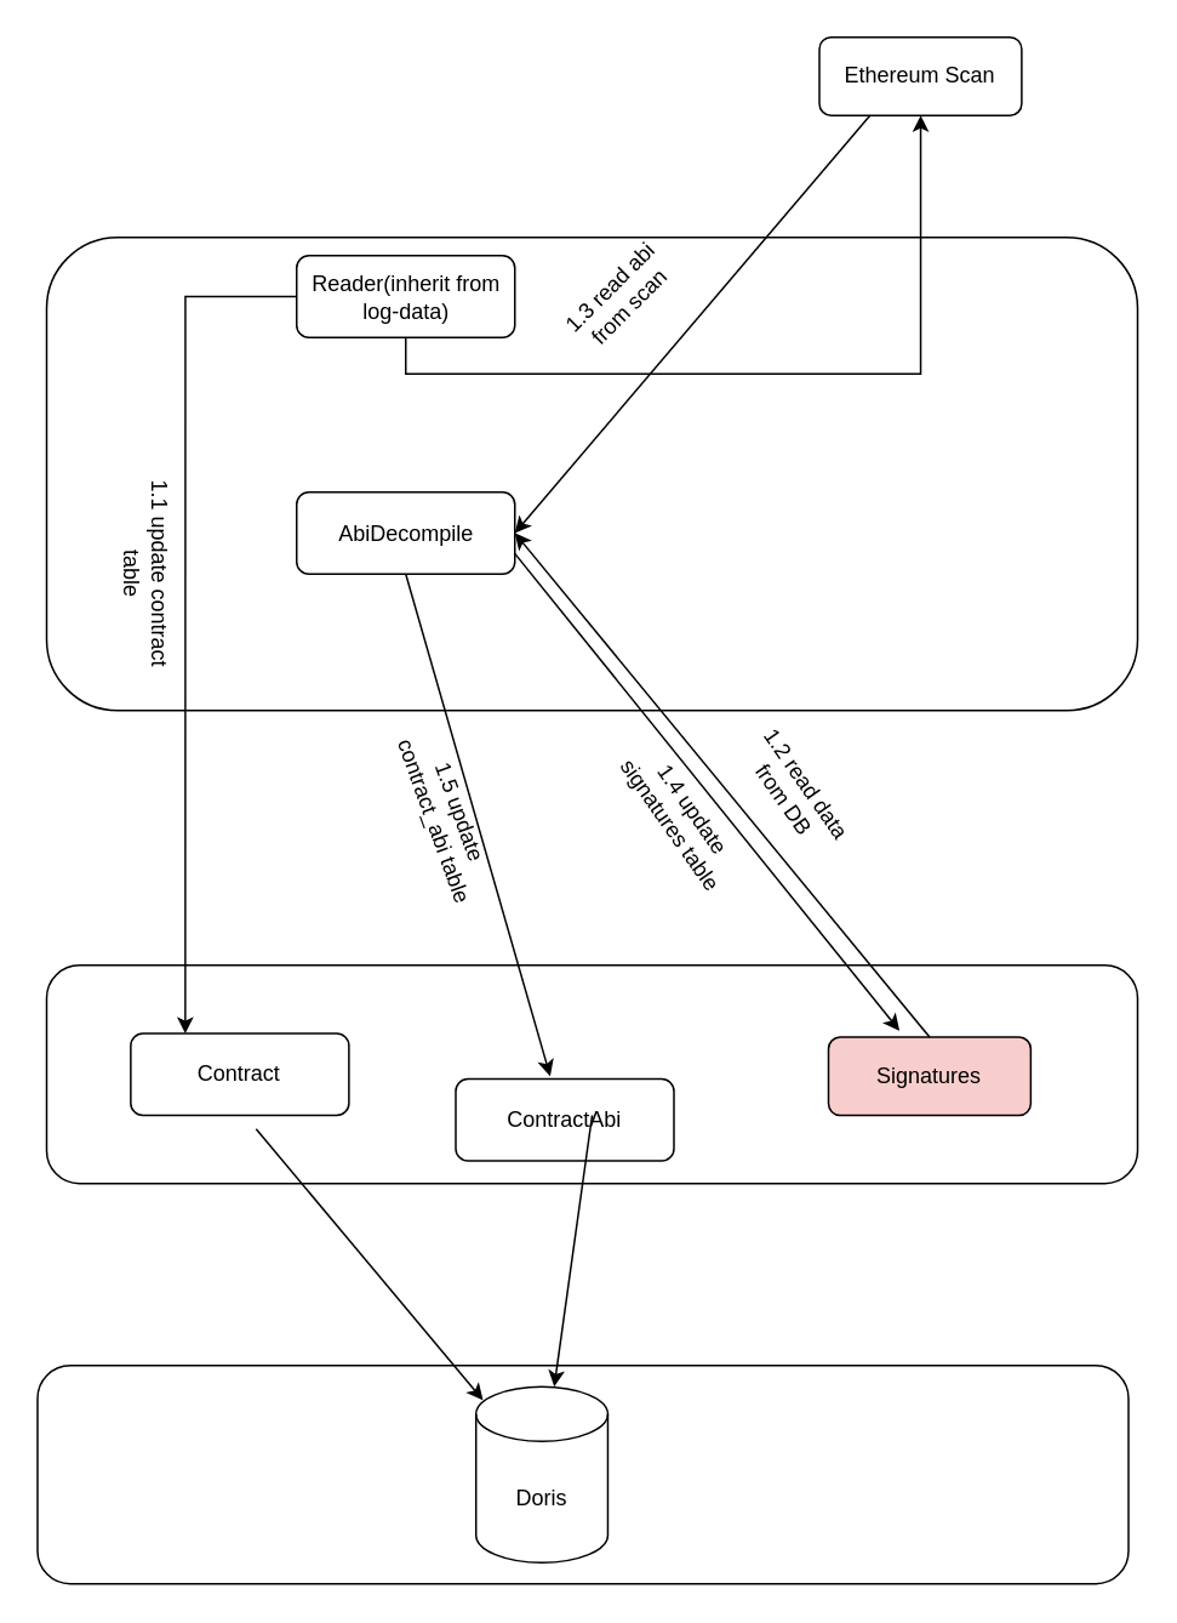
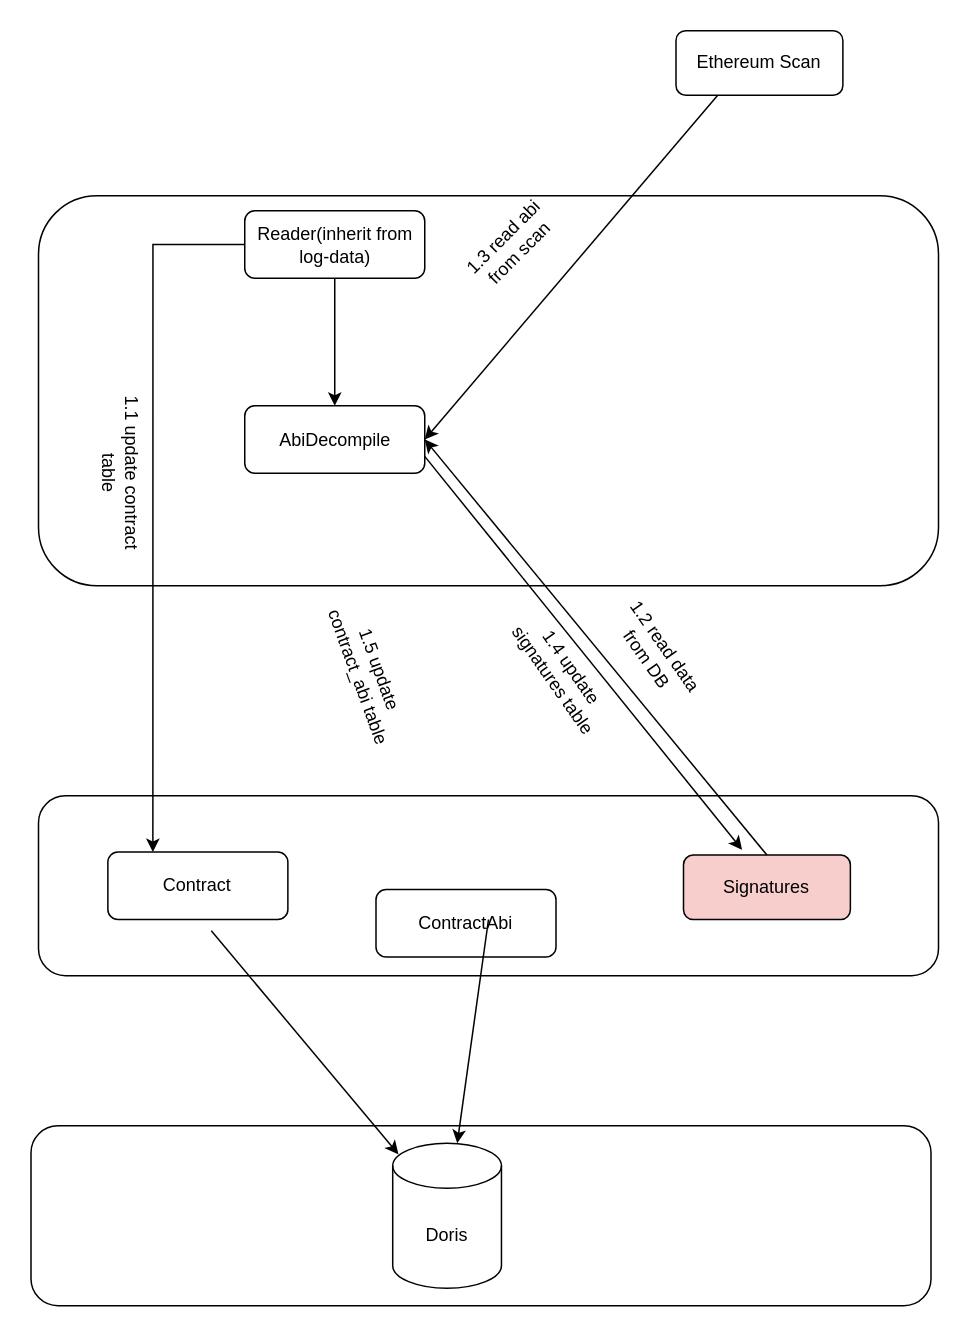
  <mxCell id="0" />
  <mxCell id="1" parent="0" />
  <mxCell id="2" value="" style="rounded=1;whiteSpace=wrap;html=1;" vertex="1" parent="1"><mxGeometry x="20" y="750" width="600" height="120" as="geometry" /></mxCell>
  <mxCell id="3" value="Doris" style="shape=cylinder3;whiteSpace=wrap;html=1;boundedLbl=1;backgroundOutline=1;size=15;" vertex="1" parent="1"><mxGeometry x="261.14" y="761.67" width="72.5" height="96.67" as="geometry" /></mxCell>
  <mxCell id="4" value="" style="rounded=1;whiteSpace=wrap;html=1;" vertex="1" parent="1"><mxGeometry x="25" y="530" width="600" height="120" as="geometry" /></mxCell>
  <mxCell id="5" value="Signatures" style="rounded=1;whiteSpace=wrap;html=1;fillColor=#f8cecc;" vertex="1" parent="4"><mxGeometry x="430" y="39.52" width="111.25" height="42.98" as="geometry" /></mxCell>
  <mxCell id="6" value="ContractAbi" style="rounded=1;whiteSpace=wrap;html=1;" vertex="1" parent="4"><mxGeometry x="225" y="62.5" width="120" height="45" as="geometry" /></mxCell>
  <mxCell id="7" value="" style="endArrow=classic;html=1;rounded=0;" edge="1" parent="4" target="3"><mxGeometry width="50" height="50" relative="1" as="geometry"><mxPoint x="300" y="82.5" as="sourcePoint" /><mxPoint x="340" y="182.5" as="targetPoint" /></mxGeometry></mxCell>
  <mxCell id="8" value="Contract" style="rounded=1;whiteSpace=wrap;html=1;" vertex="1" parent="1"><mxGeometry x="71.25" y="567.5" width="120" height="45" as="geometry" /></mxCell>
  <mxCell id="9" value="" style="rounded=1;whiteSpace=wrap;html=1;" vertex="1" parent="1"><mxGeometry x="25" y="130" width="600" height="260" as="geometry" /></mxCell>
  <mxCell id="10" style="edgeStyle=orthogonalEdgeStyle;rounded=0;orthogonalLoop=1;jettySize=auto;html=1;exitX=0;exitY=0.5;exitDx=0;exitDy=0;entryX=0.25;entryY=0;entryDx=0;entryDy=0;" edge="1" parent="1" source="12" target="8"><mxGeometry relative="1" as="geometry" /></mxCell>
- <mxCell id="11" style="edgeStyle=orthogonalEdgeStyle;rounded=0;orthogonalLoop=1;jettySize=auto;html=1;exitX=0.5;exitY=1;exitDx=0;exitDy=0;" edge="1" parent="1" source="12" target="16"><mxGeometry relative="1" as="geometry" /></mxCell>
+ <mxCell id="11" style="edgeStyle=orthogonalEdgeStyle;rounded=0;orthogonalLoop=1;jettySize=auto;html=1;exitX=0.5;exitY=1;exitDx=0;exitDy=0;" edge="1" parent="1" source="12" target="13"><mxGeometry relative="1" as="geometry" /></mxCell>
  <mxCell id="12" value="Reader(inherit from log-data)" style="rounded=1;whiteSpace=wrap;html=1;" vertex="1" parent="1"><mxGeometry x="162.5" y="140" width="120" height="45" as="geometry" /></mxCell>
  <mxCell id="13" value="AbiDecompile" style="rounded=1;whiteSpace=wrap;html=1;" vertex="1" parent="1"><mxGeometry x="162.5" y="270" width="120" height="45" as="geometry" /></mxCell>
  <mxCell id="14" value="&lt;div&gt;1.2 read data&lt;/div&gt;&lt;div&gt;from DB&lt;br&gt;&lt;/div&gt;" style="text;html=1;strokeColor=none;fillColor=none;align=center;verticalAlign=middle;whiteSpace=wrap;rounded=0;rotation=55;" vertex="1" parent="1"><mxGeometry x="390" y="420" width="94.49" height="30" as="geometry" /></mxCell>
- <mxCell id="15" value="" style="endArrow=classic;html=1;rounded=0;entryX=0.433;entryY=-0.033;entryDx=0;entryDy=0;entryPerimeter=0;exitX=0.5;exitY=1;exitDx=0;exitDy=0;" edge="1" parent="1" source="13" target="6"><mxGeometry width="50" height="50" relative="1" as="geometry"><mxPoint x="200" y="330" as="sourcePoint" /><mxPoint x="250" y="280" as="targetPoint" /></mxGeometry></mxCell>
  <mxCell id="16" value="Ethereum Scan" style="rounded=1;whiteSpace=wrap;html=1;" vertex="1" parent="1"><mxGeometry x="450" y="20" width="111.25" height="42.98" as="geometry" /></mxCell>
  <mxCell id="17" value="" style="endArrow=classic;html=1;rounded=0;exitX=0.5;exitY=0;exitDx=0;exitDy=0;entryX=1;entryY=0.5;entryDx=0;entryDy=0;" edge="1" parent="1" source="5" target="13"><mxGeometry width="50" height="50" relative="1" as="geometry"><mxPoint x="420" y="500" as="sourcePoint" /><mxPoint x="470" y="450" as="targetPoint" /></mxGeometry></mxCell>
  <mxCell id="18" value="" style="endArrow=classic;html=1;rounded=0;entryX=1;entryY=0.5;entryDx=0;entryDy=0;exitX=0.25;exitY=1;exitDx=0;exitDy=0;" edge="1" parent="1" source="16" target="13"><mxGeometry width="50" height="50" relative="1" as="geometry"><mxPoint x="360" y="70" as="sourcePoint" /><mxPoint x="290" y="250" as="targetPoint" /></mxGeometry></mxCell>
  <mxCell id="19" value="1.1 update contract table" style="text;html=1;strokeColor=none;fillColor=none;align=center;verticalAlign=middle;whiteSpace=wrap;rounded=0;rotation=90;" vertex="1" parent="1"><mxGeometry x="20" y="300" width="120" height="30" as="geometry" /></mxCell>
  <mxCell id="20" value="1.3 read abi from scan" style="text;html=1;strokeColor=none;fillColor=none;align=center;verticalAlign=middle;whiteSpace=wrap;rounded=0;rotation=-45;" vertex="1" parent="1"><mxGeometry x="300" y="147.5" width="80" height="30" as="geometry" /></mxCell>
  <mxCell id="21" value="1.5 update contract_abi table" style="text;html=1;strokeColor=none;fillColor=none;align=center;verticalAlign=middle;whiteSpace=wrap;rounded=0;rotation=70;" vertex="1" parent="1"><mxGeometry x="191.25" y="433.58" width="110" height="30" as="geometry" /></mxCell>
  <mxCell id="22" value="" style="endArrow=classic;html=1;rounded=0;entryX=0.053;entryY=0.076;entryDx=0;entryDy=0;entryPerimeter=0;exitX=0.192;exitY=0.75;exitDx=0;exitDy=0;exitPerimeter=0;" edge="1" parent="1" source="4" target="3"><mxGeometry width="50" height="50" relative="1" as="geometry"><mxPoint x="140" y="680" as="sourcePoint" /><mxPoint x="190" y="630" as="targetPoint" /></mxGeometry></mxCell>
  <mxCell id="23" value="" style="endArrow=classic;html=1;rounded=0;entryX=0.351;entryY=-0.082;entryDx=0;entryDy=0;exitX=1;exitY=0.75;exitDx=0;exitDy=0;entryPerimeter=0;" edge="1" parent="1" source="13" target="5"><mxGeometry width="50" height="50" relative="1" as="geometry"><mxPoint x="280" y="360" as="sourcePoint" /><mxPoint x="330" y="310" as="targetPoint" /></mxGeometry></mxCell>
  <mxCell id="24" value="1.4 update signatures table" style="text;html=1;strokeColor=none;fillColor=none;align=center;verticalAlign=middle;whiteSpace=wrap;rounded=0;rotation=55;" vertex="1" parent="1"><mxGeometry x="325" y="433.58" width="100" height="30" as="geometry" /></mxCell>
